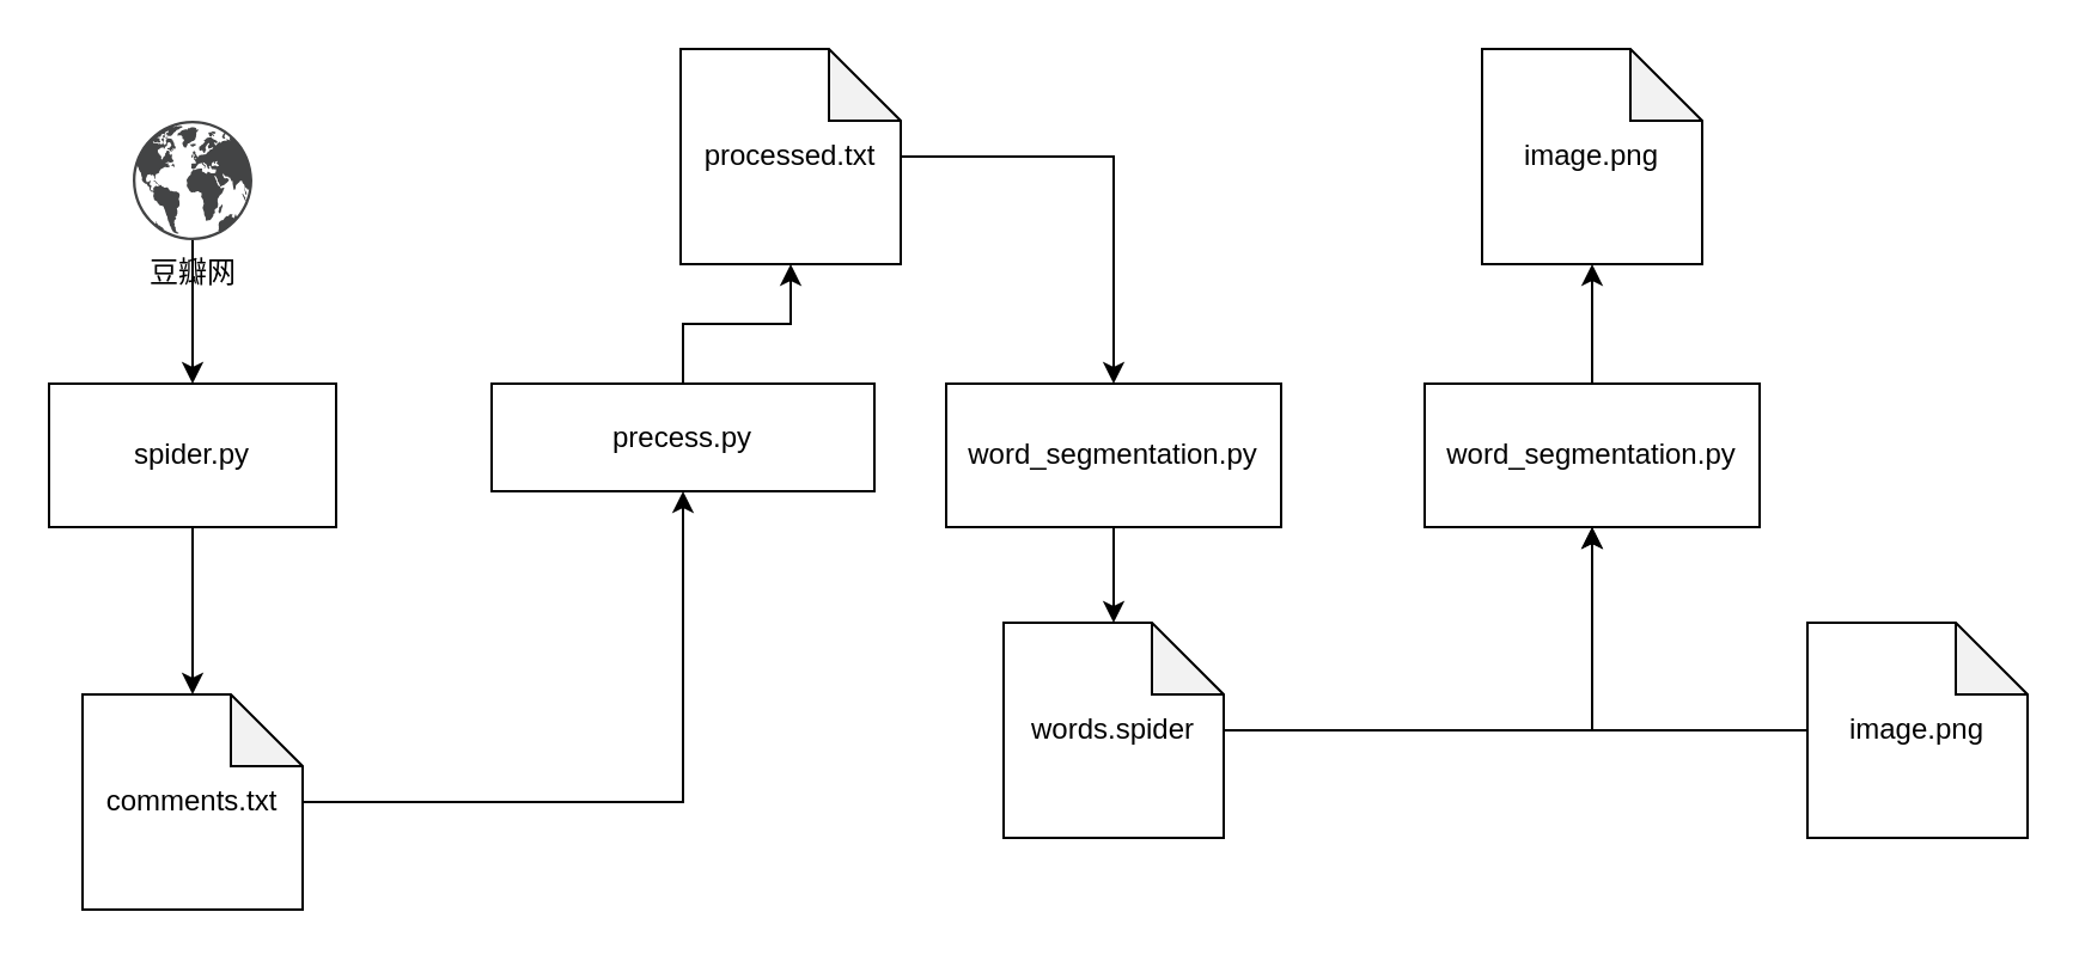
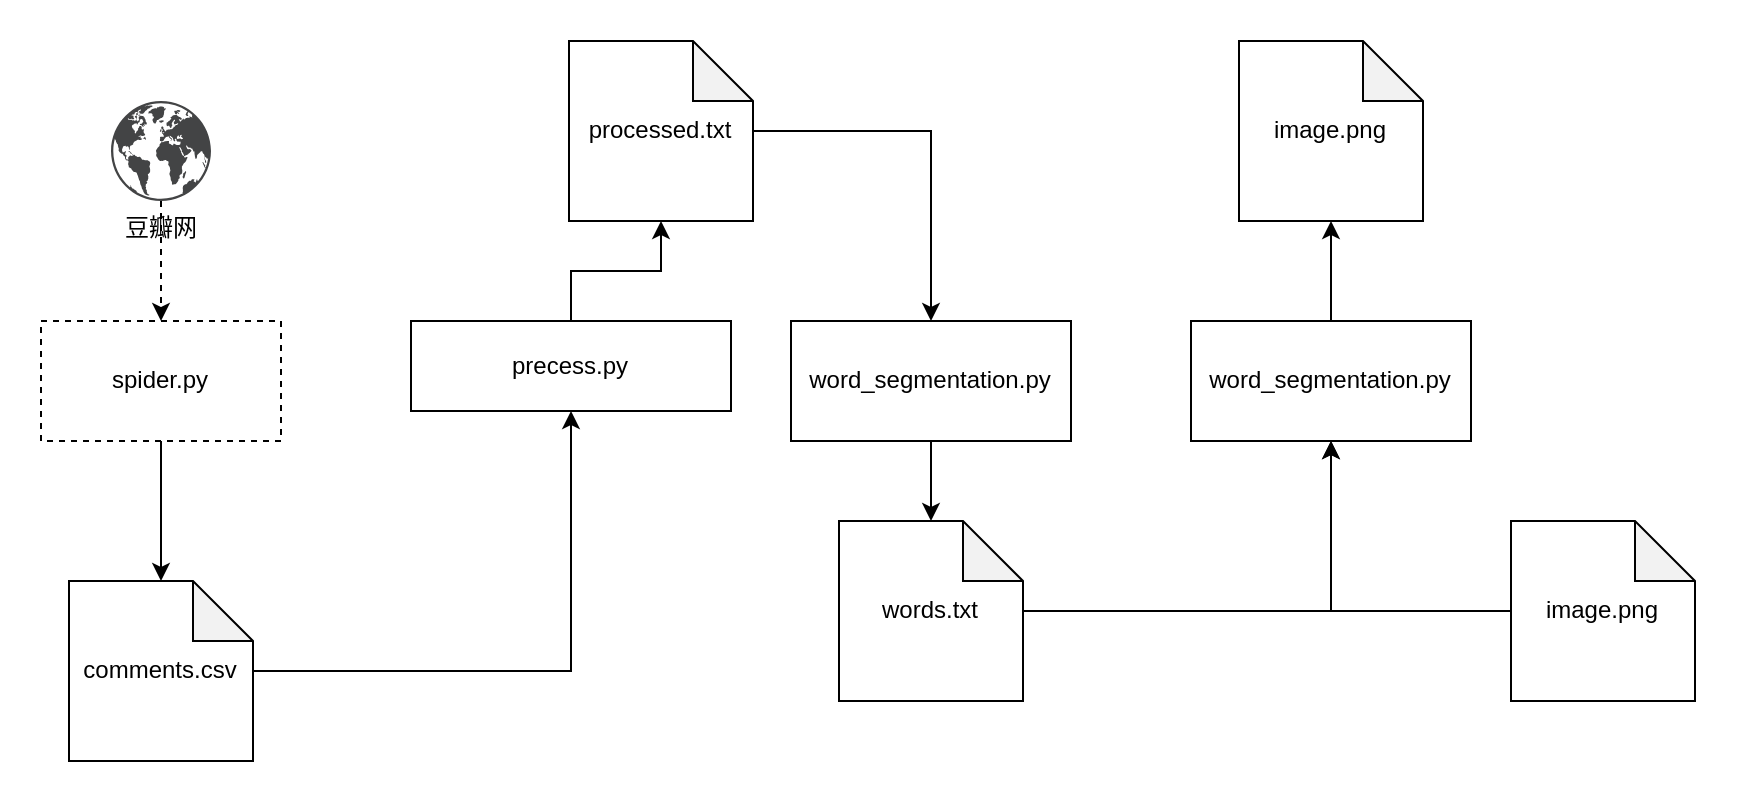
  <mxCell id="0" />
  <mxCell id="1" parent="0" />
  <mxCell id="2" value="" style="edgeStyle=orthogonalEdgeStyle;rounded=0;orthogonalLoop=1;jettySize=auto;html=1;" edge="1" parent="1" source="3" target="5"><mxGeometry relative="1" as="geometry" /></mxCell>
- <mxCell id="3" value="spider.py" style="rounded=0;whiteSpace=wrap;html=1;" vertex="1" parent="1"><mxGeometry x="20" y="160" width="120" height="60" as="geometry" /></mxCell>
+ <mxCell id="3" value="spider.py" style="rounded=0;whiteSpace=wrap;html=1;dashed=1;" vertex="1" parent="1"><mxGeometry x="20" y="160" width="120" height="60" as="geometry" /></mxCell>
  <mxCell id="4" style="edgeStyle=orthogonalEdgeStyle;rounded=0;orthogonalLoop=1;jettySize=auto;html=1;" edge="1" parent="1" source="5" target="9"><mxGeometry relative="1" as="geometry" /></mxCell>
- <mxCell id="5" value="comments.txt" style="shape=note;whiteSpace=wrap;html=1;backgroundOutline=1;darkOpacity=0.05;" vertex="1" parent="1"><mxGeometry x="34" y="290" width="92" height="90" as="geometry" /></mxCell>
- <mxCell id="6" value="" style="edgeStyle=orthogonalEdgeStyle;rounded=0;orthogonalLoop=1;jettySize=auto;html=1;" edge="1" parent="1" source="7" target="3"><mxGeometry relative="1" as="geometry" /></mxCell>
+ <mxCell id="5" value="comments.csv" style="shape=note;whiteSpace=wrap;html=1;backgroundOutline=1;darkOpacity=0.05;" vertex="1" parent="1"><mxGeometry x="34" y="290" width="92" height="90" as="geometry" /></mxCell>
+ <mxCell id="6" value="" style="edgeStyle=orthogonalEdgeStyle;rounded=0;orthogonalLoop=1;jettySize=auto;html=1;dashed=1;" edge="1" parent="1" source="7" target="3"><mxGeometry relative="1" as="geometry" /></mxCell>
  <mxCell id="7" value="豆瓣网" style="pointerEvents=1;shadow=0;dashed=0;html=1;strokeColor=none;fillColor=#434445;aspect=fixed;labelPosition=center;verticalLabelPosition=bottom;verticalAlign=top;align=center;outlineConnect=0;shape=mxgraph.vvd.networking;" vertex="1" parent="1"><mxGeometry x="55" y="50" width="50" height="50" as="geometry" /></mxCell>
  <mxCell id="8" value="" style="edgeStyle=orthogonalEdgeStyle;rounded=0;orthogonalLoop=1;jettySize=auto;html=1;" edge="1" parent="1" source="9" target="11"><mxGeometry relative="1" as="geometry" /></mxCell>
  <mxCell id="9" value="precess.py" style="rounded=0;whiteSpace=wrap;html=1;" vertex="1" parent="1"><mxGeometry x="205" y="160" width="160" height="45" as="geometry" /></mxCell>
  <mxCell id="10" style="edgeStyle=orthogonalEdgeStyle;rounded=0;orthogonalLoop=1;jettySize=auto;html=1;" edge="1" parent="1" source="11" target="13"><mxGeometry relative="1" as="geometry" /></mxCell>
  <mxCell id="11" value="processed.txt" style="shape=note;whiteSpace=wrap;html=1;backgroundOutline=1;darkOpacity=0.05;" vertex="1" parent="1"><mxGeometry x="284" y="20" width="92" height="90" as="geometry" /></mxCell>
  <mxCell id="12" value="" style="edgeStyle=orthogonalEdgeStyle;rounded=0;orthogonalLoop=1;jettySize=auto;html=1;" edge="1" parent="1" source="13" target="15"><mxGeometry relative="1" as="geometry" /></mxCell>
  <mxCell id="13" value="word_segmentation.py" style="rounded=0;whiteSpace=wrap;html=1;" vertex="1" parent="1"><mxGeometry x="395" y="160" width="140" height="60" as="geometry" /></mxCell>
  <mxCell id="14" style="edgeStyle=orthogonalEdgeStyle;rounded=0;orthogonalLoop=1;jettySize=auto;html=1;entryX=0.5;entryY=1;entryDx=0;entryDy=0;" edge="1" parent="1" source="15" target="17"><mxGeometry relative="1" as="geometry" /></mxCell>
- <mxCell id="15" value="words.spider" style="shape=note;whiteSpace=wrap;html=1;backgroundOutline=1;darkOpacity=0.05;" vertex="1" parent="1"><mxGeometry x="419" y="260" width="92" height="90" as="geometry" /></mxCell>
+ <mxCell id="15" value="words.txt" style="shape=note;whiteSpace=wrap;html=1;backgroundOutline=1;darkOpacity=0.05;" vertex="1" parent="1"><mxGeometry x="419" y="260" width="92" height="90" as="geometry" /></mxCell>
  <mxCell id="16" value="" style="edgeStyle=orthogonalEdgeStyle;rounded=0;orthogonalLoop=1;jettySize=auto;html=1;" edge="1" parent="1" source="17" target="20"><mxGeometry relative="1" as="geometry" /></mxCell>
  <mxCell id="17" value="word_segmentation.py" style="rounded=0;whiteSpace=wrap;html=1;" vertex="1" parent="1"><mxGeometry x="595" y="160" width="140" height="60" as="geometry" /></mxCell>
  <mxCell id="18" style="edgeStyle=orthogonalEdgeStyle;rounded=0;orthogonalLoop=1;jettySize=auto;html=1;entryX=0.5;entryY=1;entryDx=0;entryDy=0;" edge="1" parent="1" source="19" target="17"><mxGeometry relative="1" as="geometry" /></mxCell>
  <mxCell id="19" value="image.png" style="shape=note;whiteSpace=wrap;html=1;backgroundOutline=1;darkOpacity=0.05;" vertex="1" parent="1"><mxGeometry x="755" y="260" width="92" height="90" as="geometry" /></mxCell>
  <mxCell id="20" value="image.png" style="shape=note;whiteSpace=wrap;html=1;backgroundOutline=1;darkOpacity=0.05;" vertex="1" parent="1"><mxGeometry x="619" y="20" width="92" height="90" as="geometry" /></mxCell>
